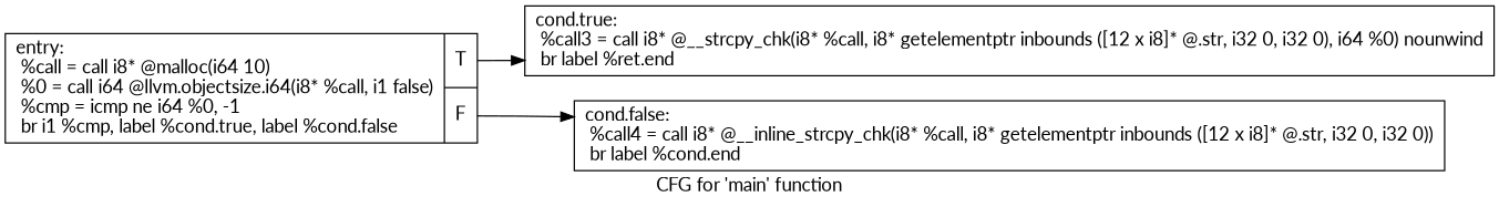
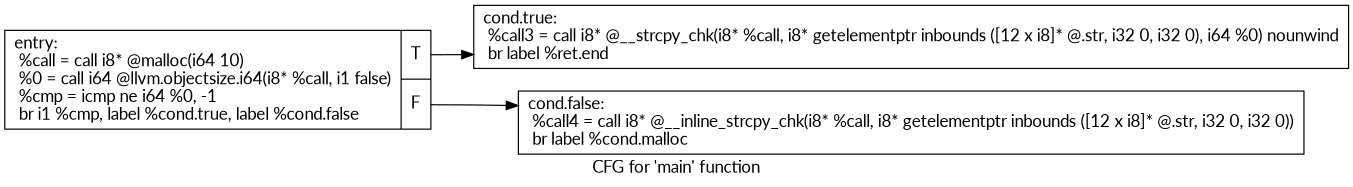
  digraph {
    fontname=Lato
    label="CFG for 'main' function"
    rankdir=LR
    node [fontname=Lato shape=record]
    edge [fontname=Lato]
    n1 [label="{entry:\l  %call = call i8* @malloc(i64 10)\l  %0 = call i64 @llvm.objectsize.i64(i8* %call, i1 false)\l  %cmp = icmp ne i64 %0, -1\l  br i1 %cmp, label %cond.true, label %cond.false\l|{<s0>T|<s1>F}}"]
    n2 [label="{cond.true:                                        \l  %call3 = call i8* @__strcpy_chk(i8* %call, i8* getelementptr inbounds ([12 x i8]* @.str, i32 0, i32 0), i64 %0) nounwind\l  br label %ret.end\l}"]
-   n3 [label="{cond.false:                                       \l  %call4 = call i8* @__inline_strcpy_chk(i8* %call, i8* getelementptr inbounds ([12 x i8]* @.str, i32 0, i32 0))\l  br label %cond.end\l}"]
+   n3 [label="{cond.false:                                       \l  %call4 = call i8* @__inline_strcpy_chk(i8* %call, i8* getelementptr inbounds ([12 x i8]* @.str, i32 0, i32 0))\l  br label %cond.malloc\l}"]
    n1 -> n2 [tailport=s0]
    n1 -> n3 [tailport=s1]
  }
